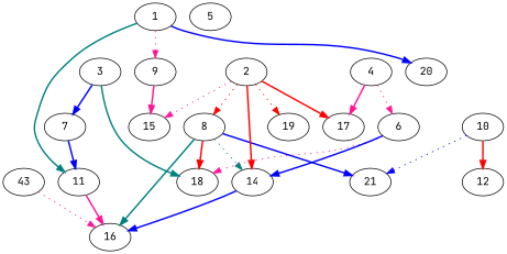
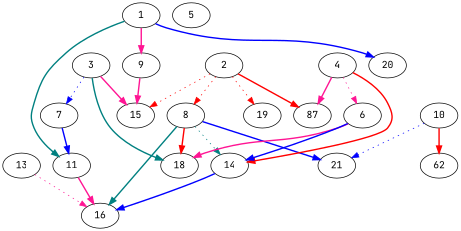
  digraph {
    fontname="JetBrains Mono"
    node [Weight=2 fontname="JetBrains Mono"]
    edge [Weight=10 color=deeppink fontname="JetBrains Mono" style=bold]
    1 [Weight=10]
    9 [Weight=4]
    11 [Weight=8]
    20
    15 [Weight=7]
    16 [Weight=7]
    8 [Weight=9]
    2
-   17
+   17 [label=87]
    19 [Weight=3]
    18 [Weight=3]
    14 [Weight=7]
    21 [Weight=4]
    3 [Weight=4]
    7 [Weight=8]
    4 [Weight=9]
    6 [Weight=3]
    5 [Weight=7]
    10 [Weight=8]
-   12
-   13 [Weight=3 label=43]
-   1 -> 9 [style=dotted]
+   12 [label=62]
+   13 [Weight=3]
+   1 -> 9
    1 -> 11 [Weight=13 color=teal]
    1 -> 20 [Weight=12 color=blue]
    9 -> 15 [Weight=6]
    11 -> 16 [Weight=3]
    8 -> 16 [Weight=4 color=teal]
    8 -> 18 [color=red]
    8 -> 14 [color=teal style=dotted]
    8 -> 21 [Weight=4 color=blue]
-   2 -> 15 [Weight=3 style=dotted]
+   2 -> 15 [Weight=3 color=red style=dotted]
    2 -> 8 [Weight=4 color=red style=dotted]
    2 -> 17 [Weight=9 color=red]
    2 -> 19 [Weight=6 color=red style=dotted]
    14 -> 16 [Weight=3 color=blue]
+   3 -> 15 [Weight=6]
    3 -> 18 [Weight=15 color=teal]
-   3 -> 7 [Weight=6 color=blue]
+   3 -> 7 [Weight=6 color=blue style=dotted]
    7 -> 11 [color=blue]
    4 -> 17 [Weight=9]
-   2 -> 14 [Weight=13 color=red]
+   4 -> 14 [Weight=13 color=red]
    4 -> 6 [Weight=4 style=dotted]
-   6 -> 18 [Weight=3 style=dotted]
+   6 -> 18 [Weight=3]
    6 -> 14 [Weight=7 color=blue]
    10 -> 21 [Weight=7 color=blue style=dotted]
    10 -> 12 [Weight=13 color=red]
    13 -> 16 [Weight=15 style=dotted]
  }
